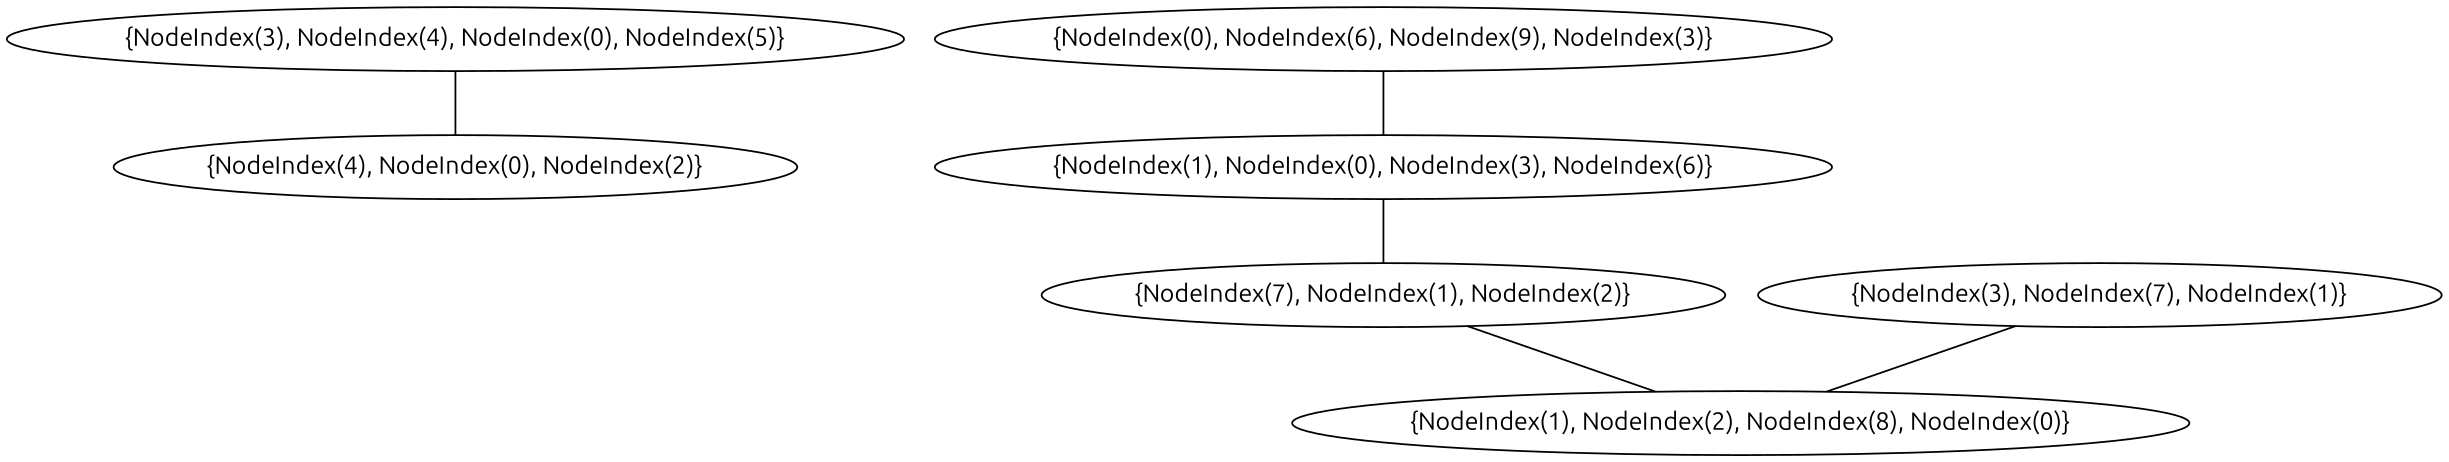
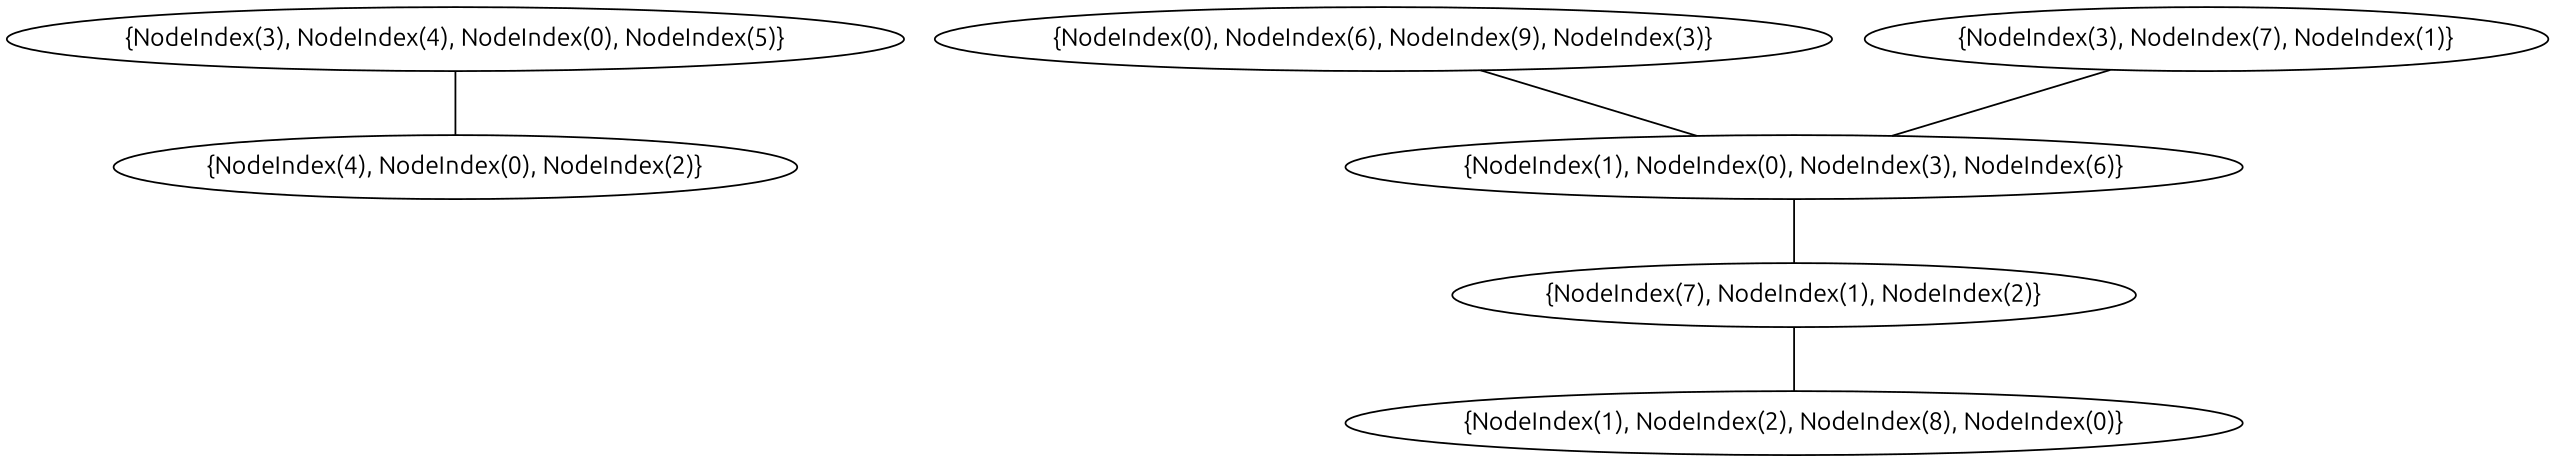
  graph {
    fontname=Ubuntu
    node [fontname=Ubuntu]
    edge [fontname=Ubuntu]
    n1 [label="{NodeIndex(4), NodeIndex(0), NodeIndex(2)}"]
    n2 [label="{NodeIndex(1), NodeIndex(2), NodeIndex(8), NodeIndex(0)}"]
    n3 [label="{NodeIndex(3), NodeIndex(4), NodeIndex(0), NodeIndex(5)}"]
    n4 [label="{NodeIndex(1), NodeIndex(0), NodeIndex(3), NodeIndex(6)}"]
    n5 [label="{NodeIndex(7), NodeIndex(1), NodeIndex(2)}"]
    n6 [label="{NodeIndex(0), NodeIndex(6), NodeIndex(9), NodeIndex(3)}"]
    n7 [label="{NodeIndex(3), NodeIndex(7), NodeIndex(1)}"]
    n3 -- n1
    n4 -- n5
    n5 -- n2
    n6 -- n4
-   n7 -- n2
+   n7 -- n4
  }
